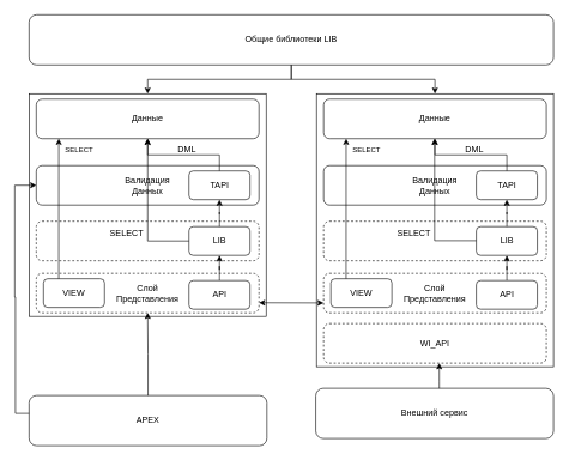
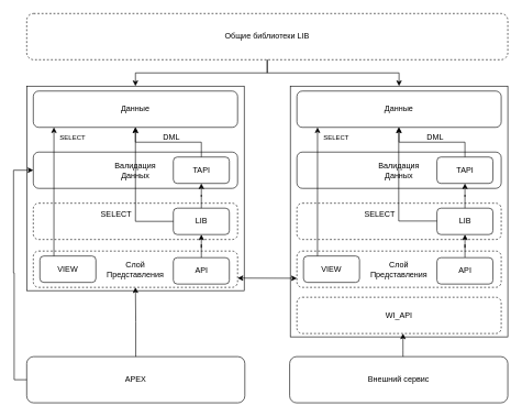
  <mxCell id="0" />
  <mxCell id="1" parent="0" />
- <mxCell id="2" value="Общие библиотеки LIB" style="rounded=1;whiteSpace=wrap;html=1;strokeColor=default;fontFamily=Helvetica;fontSize=12;fontColor=default;fillColor=default;movable=1;resizable=1;rotatable=1;deletable=1;editable=1;locked=0;connectable=1;container=0;" parent="1" vertex="1"><mxGeometry x="40" y="20" width="730" height="70" as="geometry" /></mxCell>
- <mxCell id="3" value="APEX" style="rounded=1;whiteSpace=wrap;html=1;strokeColor=default;fontFamily=Helvetica;fontSize=12;fontColor=default;fillColor=default;movable=1;resizable=1;rotatable=1;deletable=1;editable=1;locked=0;connectable=1;container=0;" parent="1" vertex="1"><mxGeometry x="40" y="550" width="331" height="70" as="geometry" /></mxCell>
+ <mxCell id="2" value="Общие библиотеки LIB" style="rounded=1;whiteSpace=wrap;html=1;strokeColor=default;fontFamily=Helvetica;fontSize=12;fontColor=default;fillColor=default;movable=1;resizable=1;rotatable=1;deletable=1;editable=1;locked=0;connectable=1;container=0;dashed=1;" parent="1" vertex="1"><mxGeometry x="40" y="20" width="730" height="70" as="geometry" /></mxCell>
+ <mxCell id="3" value="APEX" style="rounded=1;whiteSpace=wrap;html=1;strokeColor=default;fontFamily=Helvetica;fontSize=12;fontColor=default;fillColor=default;movable=1;resizable=1;rotatable=1;deletable=1;editable=1;locked=0;connectable=1;container=0;" parent="1" vertex="1"><mxGeometry x="40" y="540" width="331" height="70" as="geometry" /></mxCell>
  <mxCell id="4" value="" style="whiteSpace=wrap;html=1;strokeColor=default;fontFamily=Helvetica;fontSize=12;fontColor=default;fillColor=default;movable=1;resizable=1;rotatable=1;deletable=1;editable=1;locked=0;connectable=1;container=0;" parent="1" vertex="1"><mxGeometry x="40" y="130" width="330" height="310" as="geometry" /></mxCell>
  <mxCell id="5" value="" style="edgeStyle=orthogonalEdgeStyle;shape=connector;rounded=0;orthogonalLoop=1;jettySize=auto;html=1;labelBackgroundColor=default;strokeColor=default;fontFamily=Helvetica;fontSize=12;fontColor=default;endArrow=classic;entryX=0.5;entryY=0;entryDx=0;entryDy=0;movable=1;resizable=1;rotatable=1;deletable=1;editable=1;locked=0;connectable=1;" parent="1" source="2" target="4" edge="1"><mxGeometry relative="1" as="geometry" /></mxCell>
  <mxCell id="6" value="Валидация&lt;br&gt;Данных" style="rounded=1;whiteSpace=wrap;html=1;fontFamily=Helvetica;fontSize=12;movable=1;resizable=1;rotatable=1;deletable=1;editable=1;locked=0;connectable=1;container=0;align=center;" parent="1" vertex="1"><mxGeometry x="50" y="230" width="310" height="55" as="geometry" /></mxCell>
  <mxCell id="7" value="Слой&lt;br&gt;Представления" style="rounded=1;whiteSpace=wrap;html=1;fontFamily=Helvetica;fontSize=12;fillStyle=solid;movable=1;resizable=1;rotatable=1;deletable=1;editable=1;locked=0;connectable=1;container=0;dashed=1;" parent="1" vertex="1"><mxGeometry x="50" y="380" width="310" height="55" as="geometry" /></mxCell>
  <mxCell id="8" value="&lt;font style=&quot;font-size: 10px;&quot;&gt;SELECT&lt;/font&gt;" style="text;html=1;strokeColor=none;fillColor=none;align=center;verticalAlign=middle;whiteSpace=wrap;rounded=0;fontSize=12;fontFamily=Helvetica;fontColor=default;movable=1;resizable=1;rotatable=1;deletable=1;editable=1;locked=0;connectable=1;container=0;" parent="1" vertex="1"><mxGeometry x="90" y="192.5" width="40" height="30" as="geometry" /></mxCell>
  <mxCell id="9" value="" style="rounded=1;whiteSpace=wrap;html=1;fontFamily=Helvetica;fontSize=12;movable=1;resizable=1;rotatable=1;deletable=1;editable=1;locked=0;connectable=1;container=0;dashed=1;" parent="1" vertex="1"><mxGeometry x="50" y="307.5" width="310" height="55" as="geometry" /></mxCell>
  <mxCell id="10" value="LIB" style="rounded=1;whiteSpace=wrap;html=1;movable=1;resizable=1;rotatable=1;deletable=1;editable=1;locked=0;connectable=1;container=0;" parent="1" vertex="1"><mxGeometry x="262.5" y="315" width="85" height="40" as="geometry" /></mxCell>
  <mxCell id="11" value="TAPI" style="rounded=1;whiteSpace=wrap;html=1;movable=1;resizable=1;rotatable=1;deletable=1;editable=1;locked=0;connectable=1;container=0;" parent="1" vertex="1"><mxGeometry x="262.5" y="237.5" width="85" height="40" as="geometry" /></mxCell>
  <mxCell id="12" value="" style="edgeStyle=orthogonalEdgeStyle;rounded=0;orthogonalLoop=1;jettySize=auto;html=1;fontFamily=Helvetica;fontSize=12;fontColor=default;movable=1;resizable=1;rotatable=1;deletable=1;editable=1;locked=0;connectable=1;" parent="1" source="10" target="11" edge="1"><mxGeometry relative="1" as="geometry" /></mxCell>
  <mxCell id="13" value="" style="edgeStyle=orthogonalEdgeStyle;rounded=0;orthogonalLoop=1;jettySize=auto;html=1;fontFamily=Helvetica;fontSize=12;fontColor=default;entryX=0.5;entryY=1;entryDx=0;entryDy=0;movable=1;resizable=1;rotatable=1;deletable=1;editable=1;locked=0;connectable=1;" parent="1" source="14" target="10" edge="1"><mxGeometry relative="1" as="geometry"><mxPoint x="310" y="360" as="targetPoint" /></mxGeometry></mxCell>
  <mxCell id="14" value="API" style="rounded=1;whiteSpace=wrap;html=1;movable=1;resizable=1;rotatable=1;deletable=1;editable=1;locked=0;connectable=1;container=0;" parent="1" vertex="1"><mxGeometry x="262.5" y="390" width="85" height="40" as="geometry" /></mxCell>
  <mxCell id="15" value="DML" style="text;html=1;strokeColor=none;fillColor=none;align=center;verticalAlign=middle;whiteSpace=wrap;rounded=0;fontSize=12;fontFamily=Helvetica;fontColor=default;movable=1;resizable=1;rotatable=1;deletable=1;editable=1;locked=0;connectable=1;container=0;" parent="1" vertex="1"><mxGeometry x="230" y="192.5" width="60" height="30" as="geometry" /></mxCell>
  <mxCell id="16" value="VIEW" style="rounded=1;whiteSpace=wrap;html=1;movable=1;resizable=1;rotatable=1;deletable=1;editable=1;locked=0;connectable=1;container=0;" parent="1" vertex="1"><mxGeometry x="60" y="387.5" width="85" height="40" as="geometry" /></mxCell>
  <mxCell id="17" value="Данные" style="rounded=1;whiteSpace=wrap;html=1;fontFamily=Helvetica;fontSize=12;movable=1;resizable=1;rotatable=1;deletable=1;editable=1;locked=0;connectable=1;container=0;" parent="1" vertex="1"><mxGeometry x="50" y="137.5" width="310" height="55" as="geometry" /></mxCell>
  <mxCell id="18" value="" style="edgeStyle=orthogonalEdgeStyle;rounded=0;orthogonalLoop=1;jettySize=auto;html=1;fontFamily=Helvetica;fontSize=12;fontColor=default;movable=1;resizable=1;rotatable=1;deletable=1;editable=1;locked=0;connectable=1;" parent="1" source="11" target="17" edge="1"><mxGeometry relative="1" as="geometry" /></mxCell>
  <mxCell id="19" value="" style="endArrow=classic;html=1;rounded=0;fontFamily=Helvetica;fontSize=12;fontColor=default;exitX=0.25;exitY=0;exitDx=0;exitDy=0;entryX=0.101;entryY=1;entryDx=0;entryDy=0;entryPerimeter=0;movable=1;resizable=1;rotatable=1;deletable=1;editable=1;locked=0;connectable=1;" parent="1" source="16" target="17" edge="1"><mxGeometry width="50" height="50" relative="1" as="geometry"><mxPoint x="140" y="270" as="sourcePoint" /><mxPoint x="103" y="190" as="targetPoint" /></mxGeometry></mxCell>
  <mxCell id="20" value="" style="whiteSpace=wrap;html=1;strokeColor=default;fontFamily=Helvetica;fontSize=12;fontColor=default;fillColor=default;movable=1;resizable=1;rotatable=1;deletable=1;editable=1;locked=0;connectable=1;container=0;" parent="1" vertex="1"><mxGeometry x="440" y="130" width="330" height="380" as="geometry" /></mxCell>
  <mxCell id="21" value="" style="edgeStyle=orthogonalEdgeStyle;shape=connector;rounded=0;orthogonalLoop=1;jettySize=auto;html=1;labelBackgroundColor=default;strokeColor=default;fontFamily=Helvetica;fontSize=12;fontColor=default;endArrow=classic;movable=1;resizable=1;rotatable=1;deletable=1;editable=1;locked=0;connectable=1;" parent="1" source="2" target="20" edge="1"><mxGeometry relative="1" as="geometry" /></mxCell>
  <mxCell id="22" value="Валидация&lt;br&gt;Данных" style="rounded=1;whiteSpace=wrap;html=1;fontFamily=Helvetica;fontSize=12;movable=1;resizable=1;rotatable=1;deletable=1;editable=1;locked=0;connectable=1;container=0;" parent="1" vertex="1"><mxGeometry x="450" y="230" width="310" height="55" as="geometry" /></mxCell>
  <mxCell id="23" value="Слой&lt;br&gt;Представления" style="rounded=1;whiteSpace=wrap;html=1;fontFamily=Helvetica;fontSize=12;fillStyle=solid;movable=1;resizable=1;rotatable=1;deletable=1;editable=1;locked=0;connectable=1;container=0;dashed=1;" parent="1" vertex="1"><mxGeometry x="450" y="380" width="310" height="55" as="geometry" /></mxCell>
  <mxCell id="24" value="&lt;font style=&quot;font-size: 10px;&quot;&gt;SELECT&lt;/font&gt;" style="text;html=1;strokeColor=none;fillColor=none;align=center;verticalAlign=middle;whiteSpace=wrap;rounded=0;fontSize=12;fontFamily=Helvetica;fontColor=default;movable=1;resizable=1;rotatable=1;deletable=1;editable=1;locked=0;connectable=1;container=0;" parent="1" vertex="1"><mxGeometry x="490" y="192.5" width="40" height="30" as="geometry" /></mxCell>
  <mxCell id="25" value="" style="rounded=1;whiteSpace=wrap;html=1;fontFamily=Helvetica;fontSize=12;movable=1;resizable=1;rotatable=1;deletable=1;editable=1;locked=0;connectable=1;container=0;dashed=1;" parent="1" vertex="1"><mxGeometry x="450" y="307.5" width="310" height="55" as="geometry" /></mxCell>
  <mxCell id="26" value="LIB" style="rounded=1;whiteSpace=wrap;html=1;movable=1;resizable=1;rotatable=1;deletable=1;editable=1;locked=0;connectable=1;container=0;" parent="1" vertex="1"><mxGeometry x="662.5" y="315" width="85" height="40" as="geometry" /></mxCell>
  <mxCell id="27" value="TAPI" style="rounded=1;whiteSpace=wrap;html=1;movable=1;resizable=1;rotatable=1;deletable=1;editable=1;locked=0;connectable=1;container=0;" parent="1" vertex="1"><mxGeometry x="662.5" y="237.5" width="85" height="40" as="geometry" /></mxCell>
  <mxCell id="28" value="" style="edgeStyle=orthogonalEdgeStyle;rounded=0;orthogonalLoop=1;jettySize=auto;html=1;fontFamily=Helvetica;fontSize=12;fontColor=default;movable=1;resizable=1;rotatable=1;deletable=1;editable=1;locked=0;connectable=1;" parent="1" source="26" target="27" edge="1"><mxGeometry relative="1" as="geometry" /></mxCell>
  <mxCell id="29" value="" style="edgeStyle=orthogonalEdgeStyle;rounded=0;orthogonalLoop=1;jettySize=auto;html=1;fontFamily=Helvetica;fontSize=12;fontColor=default;entryX=0.5;entryY=1;entryDx=0;entryDy=0;movable=1;resizable=1;rotatable=1;deletable=1;editable=1;locked=0;connectable=1;" parent="1" source="30" target="26" edge="1"><mxGeometry relative="1" as="geometry"><mxPoint x="710" y="360" as="targetPoint" /></mxGeometry></mxCell>
  <mxCell id="30" value="API" style="rounded=1;whiteSpace=wrap;html=1;movable=1;resizable=1;rotatable=1;deletable=1;editable=1;locked=0;connectable=1;container=0;" parent="1" vertex="1"><mxGeometry x="662.5" y="390" width="85" height="40" as="geometry" /></mxCell>
  <mxCell id="31" value="DML" style="text;html=1;strokeColor=none;fillColor=none;align=center;verticalAlign=middle;whiteSpace=wrap;rounded=0;fontSize=12;fontFamily=Helvetica;fontColor=default;movable=1;resizable=1;rotatable=1;deletable=1;editable=1;locked=0;connectable=1;container=0;" parent="1" vertex="1"><mxGeometry x="630" y="192.5" width="60" height="30" as="geometry" /></mxCell>
  <mxCell id="32" value="VIEW" style="rounded=1;whiteSpace=wrap;html=1;movable=1;resizable=1;rotatable=1;deletable=1;editable=1;locked=0;connectable=1;container=0;" parent="1" vertex="1"><mxGeometry x="460" y="387.5" width="85" height="40" as="geometry" /></mxCell>
  <mxCell id="33" value="Данные" style="rounded=1;whiteSpace=wrap;html=1;fontFamily=Helvetica;fontSize=12;movable=1;resizable=1;rotatable=1;deletable=1;editable=1;locked=0;connectable=1;container=0;" parent="1" vertex="1"><mxGeometry x="450" y="137.5" width="310" height="55" as="geometry" /></mxCell>
  <mxCell id="34" value="" style="edgeStyle=orthogonalEdgeStyle;rounded=0;orthogonalLoop=1;jettySize=auto;html=1;fontFamily=Helvetica;fontSize=12;fontColor=default;movable=1;resizable=1;rotatable=1;deletable=1;editable=1;locked=0;connectable=1;" parent="1" source="27" target="33" edge="1"><mxGeometry relative="1" as="geometry" /></mxCell>
  <mxCell id="35" value="" style="endArrow=classic;html=1;rounded=0;fontFamily=Helvetica;fontSize=12;fontColor=default;exitX=0.25;exitY=0;exitDx=0;exitDy=0;entryX=0.101;entryY=1;entryDx=0;entryDy=0;entryPerimeter=0;movable=1;resizable=1;rotatable=1;deletable=1;editable=1;locked=0;connectable=1;" parent="1" source="32" target="33" edge="1"><mxGeometry width="50" height="50" relative="1" as="geometry"><mxPoint x="540" y="270" as="sourcePoint" /><mxPoint x="503" y="190" as="targetPoint" /></mxGeometry></mxCell>
  <mxCell id="36" value="" style="endArrow=classic;html=1;rounded=0;labelBackgroundColor=default;strokeColor=default;fontFamily=Helvetica;fontSize=12;fontColor=default;shape=connector;entryX=0.5;entryY=1;entryDx=0;entryDy=0;exitX=0;exitY=0.5;exitDx=0;exitDy=0;" parent="1" source="10" target="17" edge="1"><mxGeometry width="50" height="50" relative="1" as="geometry"><mxPoint x="371" y="400" as="sourcePoint" /><mxPoint x="421" y="350" as="targetPoint" /><Array as="points"><mxPoint x="205" y="335" /></Array></mxGeometry></mxCell>
  <mxCell id="37" value="" style="endArrow=classic;html=1;rounded=0;labelBackgroundColor=default;strokeColor=default;fontFamily=Helvetica;fontSize=12;fontColor=default;shape=connector;entryX=0.5;entryY=1;entryDx=0;entryDy=0;exitX=0;exitY=0.5;exitDx=0;exitDy=0;" parent="1" edge="1"><mxGeometry width="50" height="50" relative="1" as="geometry"><mxPoint x="662.5" y="334.5" as="sourcePoint" /><mxPoint x="604.5" y="192.5" as="targetPoint" /><Array as="points"><mxPoint x="604.5" y="334.5" /></Array></mxGeometry></mxCell>
  <mxCell id="38" value="SELECT" style="text;html=1;strokeColor=none;fillColor=none;align=center;verticalAlign=middle;whiteSpace=wrap;rounded=0;fontSize=12;fontFamily=Helvetica;fontColor=default;" parent="1" vertex="1"><mxGeometry x="141" y="300" width="70" height="50" as="geometry" /></mxCell>
  <mxCell id="39" value="SELECT" style="text;html=1;strokeColor=none;fillColor=none;align=center;verticalAlign=middle;whiteSpace=wrap;rounded=0;fontSize=12;fontFamily=Helvetica;fontColor=default;" parent="1" vertex="1"><mxGeometry x="541" y="300" width="70" height="50" as="geometry" /></mxCell>
  <mxCell id="40" value="" style="endArrow=classic;startArrow=classic;html=1;rounded=0;labelBackgroundColor=default;strokeColor=default;fontFamily=Helvetica;fontSize=12;fontColor=default;shape=connector;entryX=0;entryY=0.75;entryDx=0;entryDy=0;movable=1;resizable=1;rotatable=1;deletable=1;editable=1;locked=0;connectable=1;" parent="1" target="23" edge="1"><mxGeometry width="50" height="50" relative="1" as="geometry"><mxPoint x="360" y="421" as="sourcePoint" /><mxPoint x="440" y="190" as="targetPoint" /></mxGeometry></mxCell>
  <mxCell id="41" value="" style="edgeStyle=orthogonalEdgeStyle;shape=connector;rounded=0;orthogonalLoop=1;jettySize=auto;html=1;labelBackgroundColor=default;strokeColor=default;fontFamily=Helvetica;fontSize=12;fontColor=default;endArrow=classic;entryX=0;entryY=0.5;entryDx=0;entryDy=0;" parent="1" source="3" target="6" edge="1"><mxGeometry relative="1" as="geometry"><Array as="points"><mxPoint x="21" y="575" /><mxPoint x="21" y="413" /><mxPoint x="20" y="258" /></Array></mxGeometry></mxCell>
  <mxCell id="42" value="" style="edgeStyle=orthogonalEdgeStyle;rounded=0;orthogonalLoop=1;jettySize=auto;html=1;" edge="1" parent="1" source="3" target="7"><mxGeometry relative="1" as="geometry" /></mxCell>
  <mxCell id="43" value="Внешний сервис" style="rounded=1;whiteSpace=wrap;html=1;strokeColor=default;fontFamily=Helvetica;fontSize=12;fontColor=default;fillColor=default;movable=1;resizable=1;rotatable=1;deletable=1;editable=1;locked=0;connectable=1;container=0;" vertex="1" parent="1"><mxGeometry x="439" y="540" width="331" height="70" as="geometry" /></mxCell>
  <mxCell id="44" value="WI_API" style="rounded=1;whiteSpace=wrap;html=1;fontFamily=Helvetica;fontSize=12;fillStyle=solid;movable=1;resizable=1;rotatable=1;deletable=1;editable=1;locked=0;connectable=1;container=0;dashed=1;" vertex="1" parent="1"><mxGeometry x="450" y="450" width="310" height="55" as="geometry" /></mxCell>
  <mxCell id="45" value="" style="edgeStyle=orthogonalEdgeStyle;rounded=0;orthogonalLoop=1;jettySize=auto;html=1;" edge="1" parent="1"><mxGeometry relative="1" as="geometry"><mxPoint x="611" y="540" as="sourcePoint" /><mxPoint x="611" y="505" as="targetPoint" /><Array as="points"><mxPoint x="611" y="530" /><mxPoint x="611" y="530" /></Array></mxGeometry></mxCell>
